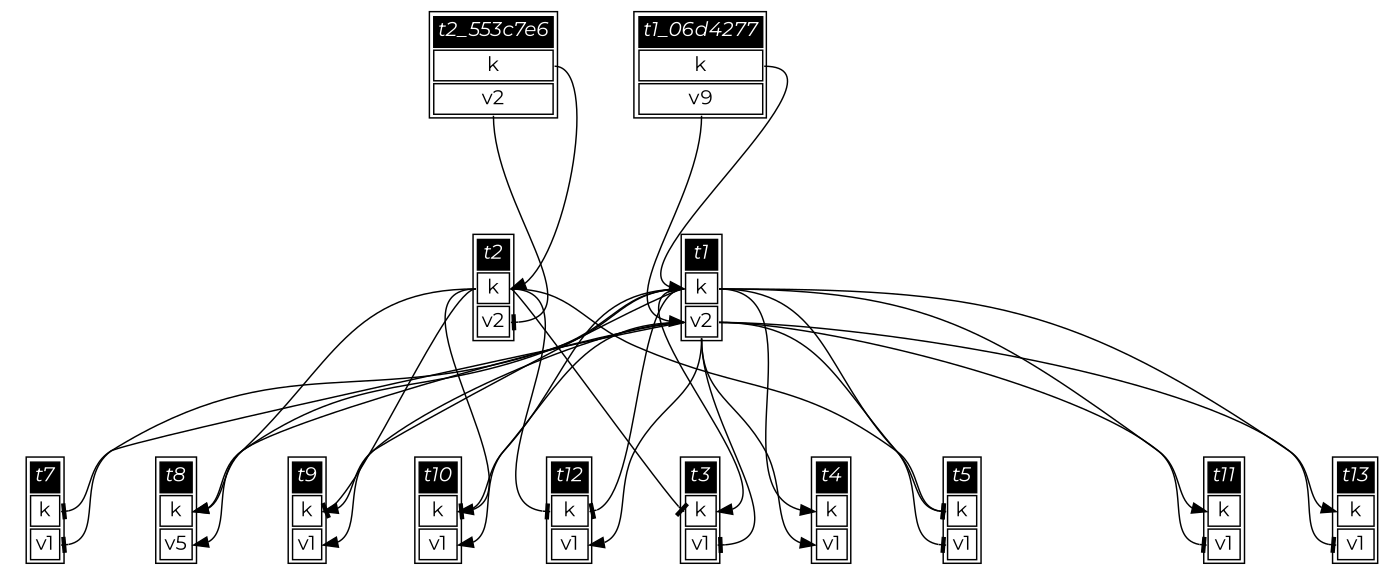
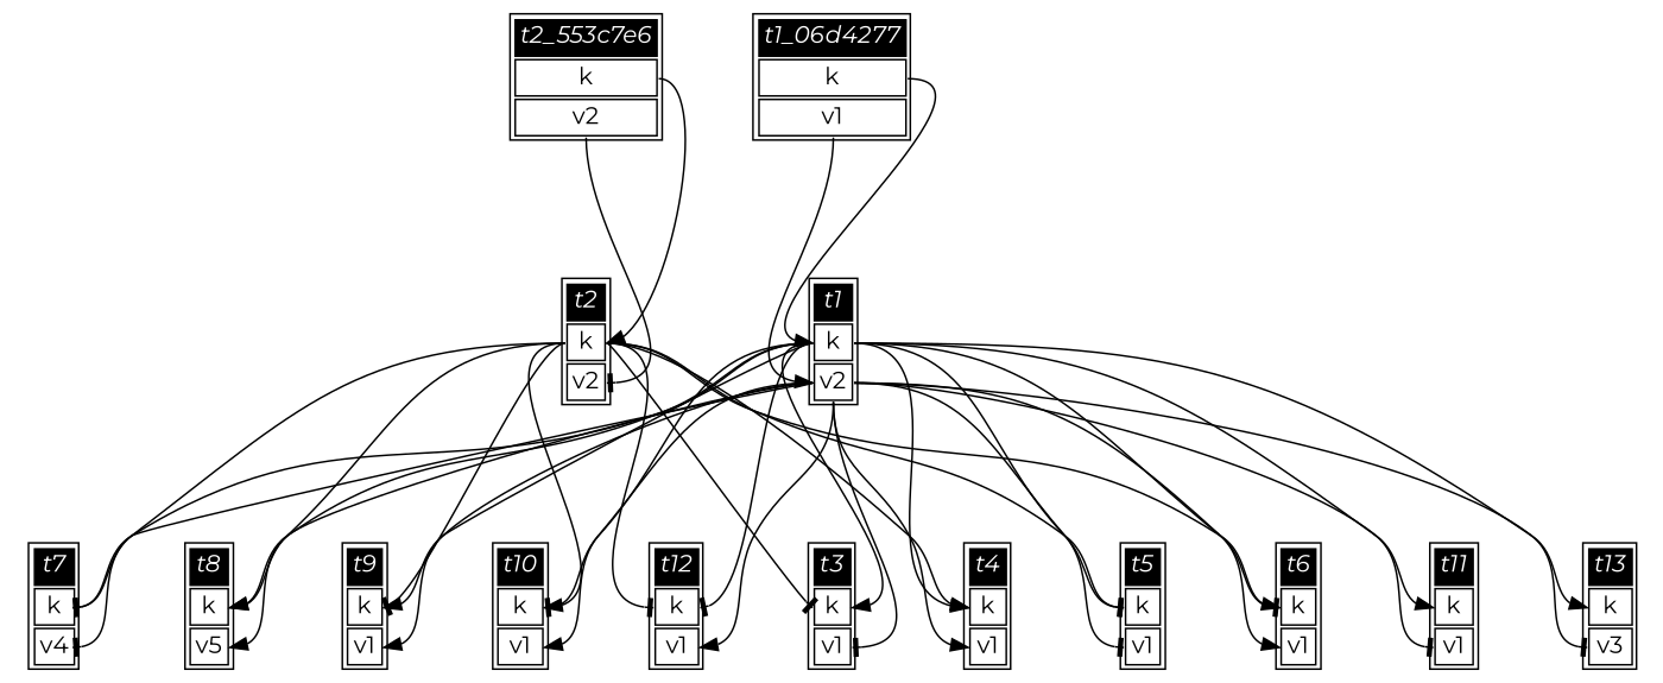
  digraph {
    fontname=Montserrat
    nodesep=0.5
    rankdir=TB
    ranksep=1
    node [color=black fontname=Montserrat shape=plaintext]
    edge [arrowhead=normal fontname=Montserrat headport=0 tailport=0]
    n1 [label=< <table>   <tr><td bgcolor="black" port="nodeName"><i><font color="white">t1</font></i></td></tr>   <tr><td port="0">k</td></tr> <tr><td port="1">v2</td></tr> </table>>]
    n2 [label=< <table>   <tr><td bgcolor="black" port="nodeName"><i><font color="white">t10</font></i></td></tr>   <tr><td port="0">k</td></tr> <tr><td port="1">v1</td></tr> </table>>]
    n3 [label=< <table>   <tr><td bgcolor="black" port="nodeName"><i><font color="white">t11</font></i></td></tr>   <tr><td port="0">k</td></tr> <tr><td port="1">v1</td></tr> </table>>]
    n4 [label=< <table>   <tr><td bgcolor="black" port="nodeName"><i><font color="white">t12</font></i></td></tr>   <tr><td port="0">k</td></tr> <tr><td port="1">v1</td></tr> </table>>]
-   n5 [label=< <table>   <tr><td bgcolor="black" port="nodeName"><i><font color="white">t13</font></i></td></tr>   <tr><td port="0">k</td></tr> <tr><td port="1">v1</td></tr> </table>>]
+   n5 [label=< <table>   <tr><td bgcolor="black" port="nodeName"><i><font color="white">t13</font></i></td></tr>   <tr><td port="0">k</td></tr> <tr><td port="1">v3</td></tr> </table>>]
    n6 [label=< <table>   <tr><td bgcolor="black" port="nodeName"><i><font color="white">t3</font></i></td></tr>   <tr><td port="0">k</td></tr> <tr><td port="1">v1</td></tr> </table>>]
    n7 [label=< <table>   <tr><td bgcolor="black" port="nodeName"><i><font color="white">t4</font></i></td></tr>   <tr><td port="0">k</td></tr> <tr><td port="1">v1</td></tr> </table>>]
    n8 [label=< <table>   <tr><td bgcolor="black" port="nodeName"><i><font color="white">t5</font></i></td></tr>   <tr><td port="0">k</td></tr> <tr><td port="1">v1</td></tr> </table>>]
-   n10 [label=< <table>   <tr><td bgcolor="black" port="nodeName"><i><font color="white">t7</font></i></td></tr>   <tr><td port="0">k</td></tr> <tr><td port="1">v1</td></tr> </table>>]
+   n9 [label=< <table>   <tr><td bgcolor="black" port="nodeName"><i><font color="white">t6</font></i></td></tr>   <tr><td port="0">k</td></tr> <tr><td port="1">v1</td></tr> </table>>]
+   n10 [label=< <table>   <tr><td bgcolor="black" port="nodeName"><i><font color="white">t7</font></i></td></tr>   <tr><td port="0">k</td></tr> <tr><td port="1">v4</td></tr> </table>>]
    n11 [label=< <table>   <tr><td bgcolor="black" port="nodeName"><i><font color="white">t8</font></i></td></tr>   <tr><td port="0">k</td></tr> <tr><td port="1">v5</td></tr> </table>>]
    n12 [label=< <table>   <tr><td bgcolor="black" port="nodeName"><i><font color="white">t9</font></i></td></tr>   <tr><td port="0">k</td></tr> <tr><td port="1">v1</td></tr> </table>>]
-   n13 [label=< <table>   <tr><td bgcolor="black" port="nodeName"><i><font color="white">t1_06d4277</font></i></td></tr>   <tr><td port="0">k</td></tr> <tr><td port="1">v9</td></tr> </table>>]
+   n13 [label=< <table>   <tr><td bgcolor="black" port="nodeName"><i><font color="white">t1_06d4277</font></i></td></tr>   <tr><td port="0">k</td></tr> <tr><td port="1">v1</td></tr> </table>>]
    n14 [label=< <table>   <tr><td bgcolor="black" port="nodeName"><i><font color="white">t2</font></i></td></tr>   <tr><td port="0">k</td></tr> <tr><td port="1">v2</td></tr> </table>>]
    n15 [label=< <table>   <tr><td bgcolor="black" port="nodeName"><i><font color="white">t2_553c7e6</font></i></td></tr>   <tr><td port="0">k</td></tr> <tr><td port="1">v2</td></tr> </table>>]
    n1 -> n2 [arrowhead=tee]
    n1 -> n2 [headport=1 tailport=1]
    n1 -> n3
    n1 -> n3 [arrowhead=tee headport=1 tailport=1]
    n1 -> n4 [arrowhead=tee]
    n1 -> n4 [headport=1 tailport=1]
    n1 -> n5
    n1 -> n5 [arrowhead=tee headport=1 tailport=1]
    n1 -> n6
    n1 -> n6 [arrowhead=tee headport=1 tailport=1]
    n1 -> n7
    n1 -> n7 [headport=1 tailport=1]
    n1 -> n8 [arrowhead=tee]
    n1 -> n8 [arrowhead=tee headport=1 tailport=1]
+   n1 -> n9
+   n1 -> n9 [headport=1 tailport=1]
    n1 -> n10 [arrowhead=tee]
    n1 -> n10 [arrowhead=tee headport=1 tailport=1]
    n1 -> n11
    n1 -> n11 [headport=1 tailport=1]
    n1 -> n12
    n1 -> n12 [headport=1 tailport=1]
    n13 -> n1
    n13 -> n1 [headport=1 tailport=1]
    n14 -> n2
    n14 -> n4 [arrowhead=tee]
    n14 -> n6 [arrowhead=tee]
+   n14 -> n7
    n14 -> n8 [arrowhead=tee]
+   n14 -> n9 [arrowhead=tee]
+   n14 -> n10 [arrowhead=tee]
    n14 -> n11
    n14 -> n12 [arrowhead=tee]
    n15 -> n14
    n15 -> n14 [arrowhead=tee headport=1 tailport=1]
  }
